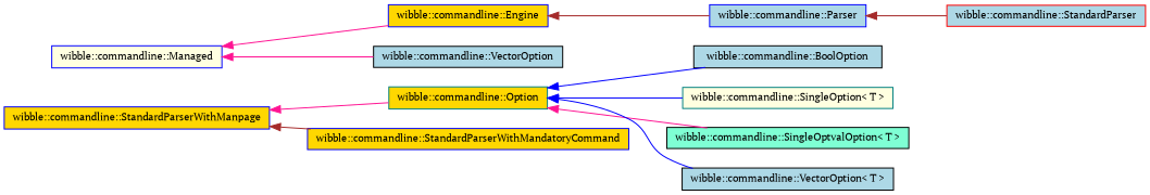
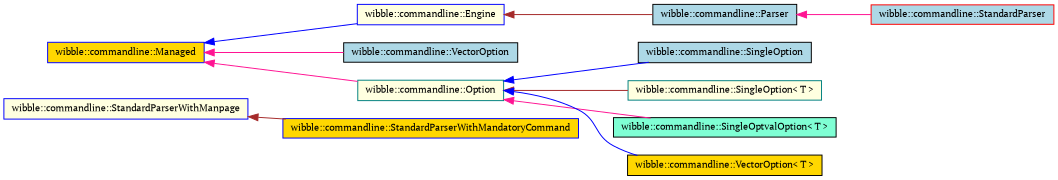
  digraph {
    fontname="PT Serif"
    rankdir=LR
    node [color=black fillcolor=lightyellow fontname="PT Serif" fontsize=10 shape=record style=filled]
    edge [color=deeppink dir=back fontname="PT Serif" fontsize=10 labelfontname=Helvetica labelfontsize=10 style=solid]
-   n1 [color=blue fontcolor=black height=0.2 label="wibble::commandline::Managed" width=0.4]
-   n2 [color=blue fillcolor=gold height=0.2 label="wibble::commandline::Engine" width=0.4]
-   n3 [color=teal fillcolor=gold height=0.2 label="wibble::commandline::Option" width=0.4]
+   n1 [color=blue fillcolor=gold fontcolor=black height=0.2 label="wibble::commandline::Managed" width=0.4]
+   n2 [color=blue height=0.2 label="wibble::commandline::Engine" width=0.4]
+   n3 [color=teal height=0.2 label="wibble::commandline::Option" width=0.4]
    n4 [fillcolor=lightblue height=0.2 label="wibble::commandline::VectorOption" width=0.4]
-   n5 [color=blue fillcolor=lightblue height=0.2 label="wibble::commandline::Parser" width=0.4]
-   n6 [fillcolor=lightblue height=0.2 label="wibble::commandline::BoolOption" width=0.4]
+   n5 [fillcolor=lightblue height=0.2 label="wibble::commandline::Parser" width=0.4]
+   n6 [fillcolor=lightblue height=0.2 label="wibble::commandline::SingleOption" width=0.4]
    n7 [color=teal height=0.2 label="wibble::commandline::SingleOption\< T \>" width=0.4]
    n8 [fillcolor=aquamarine height=0.2 label="wibble::commandline::SingleOptvalOption\< T \>" width=0.4]
-   n9 [fillcolor=lightblue height=0.2 label="wibble::commandline::VectorOption\< T \>" width=0.4]
+   n9 [fillcolor=gold height=0.2 label="wibble::commandline::VectorOption\< T \>" width=0.4]
    n10 [color=red fillcolor=lightblue height=0.2 label="wibble::commandline::StandardParser" width=0.4]
-   n11 [color=blue fillcolor=gold height=0.2 label="wibble::commandline::StandardParserWithManpage" width=0.4]
+   n11 [color=blue height=0.2 label="wibble::commandline::StandardParserWithManpage" width=0.4]
    n12 [color=blue fillcolor=gold height=0.2 label="wibble::commandline::StandardParserWithMandatoryCommand" width=0.4]
-   n1 -> n2
-   n11 -> n3
+   n1 -> n2 [color=blue]
+   n1 -> n3
    n1 -> n4
    n2 -> n5 [color=brown]
    n3 -> n6 [color=blue]
-   n3 -> n7 [color=blue]
+   n3 -> n7 [color=brown]
    n3 -> n8
    n3 -> n9 [color=blue]
-   n5 -> n10 [color=brown]
+   n5 -> n10
    n11 -> n12 [color=brown]
  }
